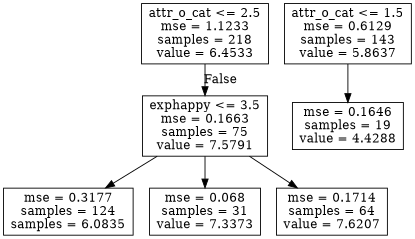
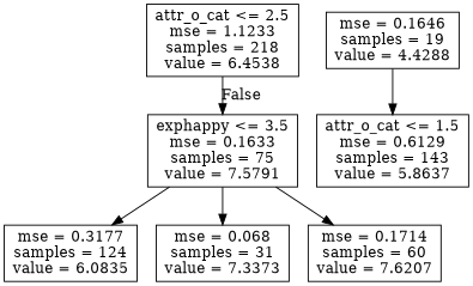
  digraph {
    node [shape=box]
-   n1 [label="attr_o_cat <= 2.5\nmse = 1.1233\nsamples = 218\nvalue = 6.4533"]
-   n2 [label="exphappy <= 3.5\nmse = 0.1663\nsamples = 75\nvalue = 7.5791"]
+   n1 [label="attr_o_cat <= 2.5\nmse = 1.1233\nsamples = 218\nvalue = 6.4538"]
+   n2 [label="exphappy <= 3.5\nmse = 0.1633\nsamples = 75\nvalue = 7.5791"]
    n3 [label="attr_o_cat <= 1.5\nmse = 0.6129\nsamples = 143\nvalue = 5.8637"]
    n4 [label="mse = 0.1646\nsamples = 19\nvalue = 4.4288"]
-   n5 [label="mse = 0.3177\nsamples = 124\nsamples = 6.0835"]
+   n5 [label="mse = 0.3177\nsamples = 124\nvalue = 6.0835"]
    n6 [label="mse = 0.068\nsamples = 31\nvalue = 7.3373"]
-   n7 [label="mse = 0.1714\nsamples = 64\nvalue = 7.6207"]
+   n7 [label="mse = 0.1714\nsamples = 60\nvalue = 7.6207"]
    n1 -> n2 [headlabel=False labelangle=-45 labeldistance=2.5]
    n2 -> n5
    n2 -> n6
    n2 -> n7
-   n3 -> n4
+   n4 -> n3
  }
